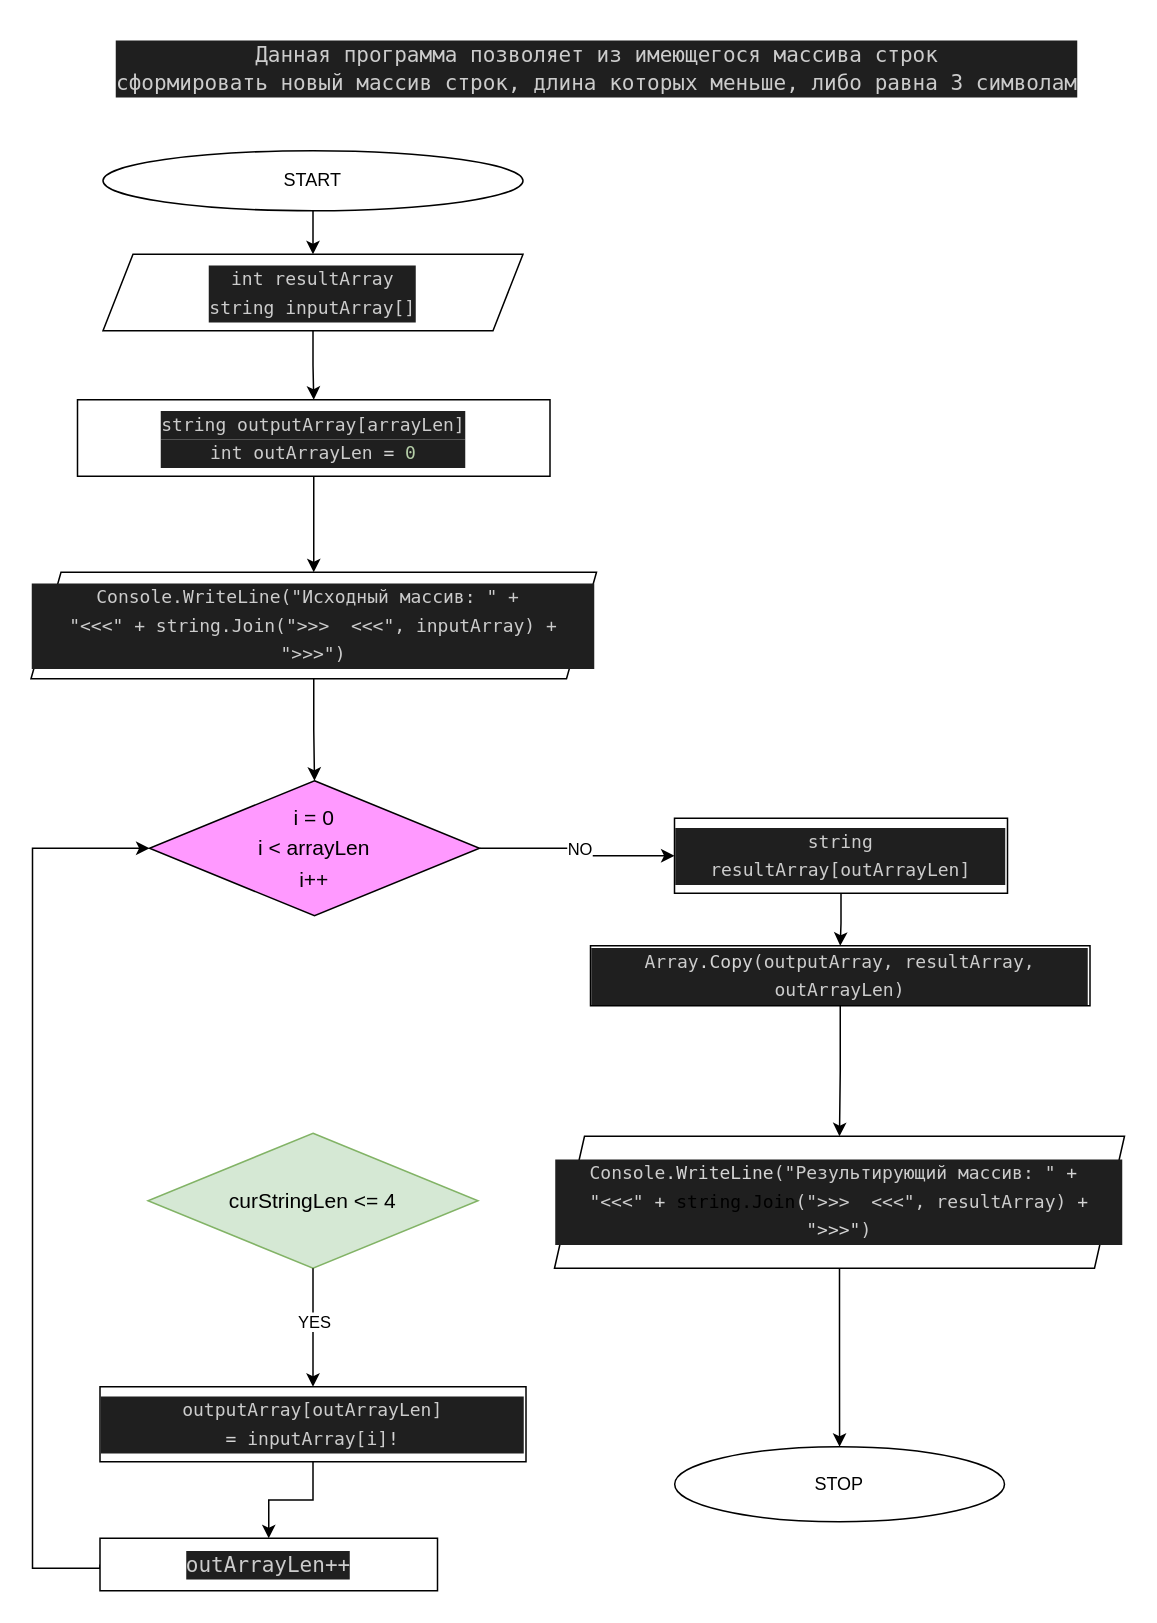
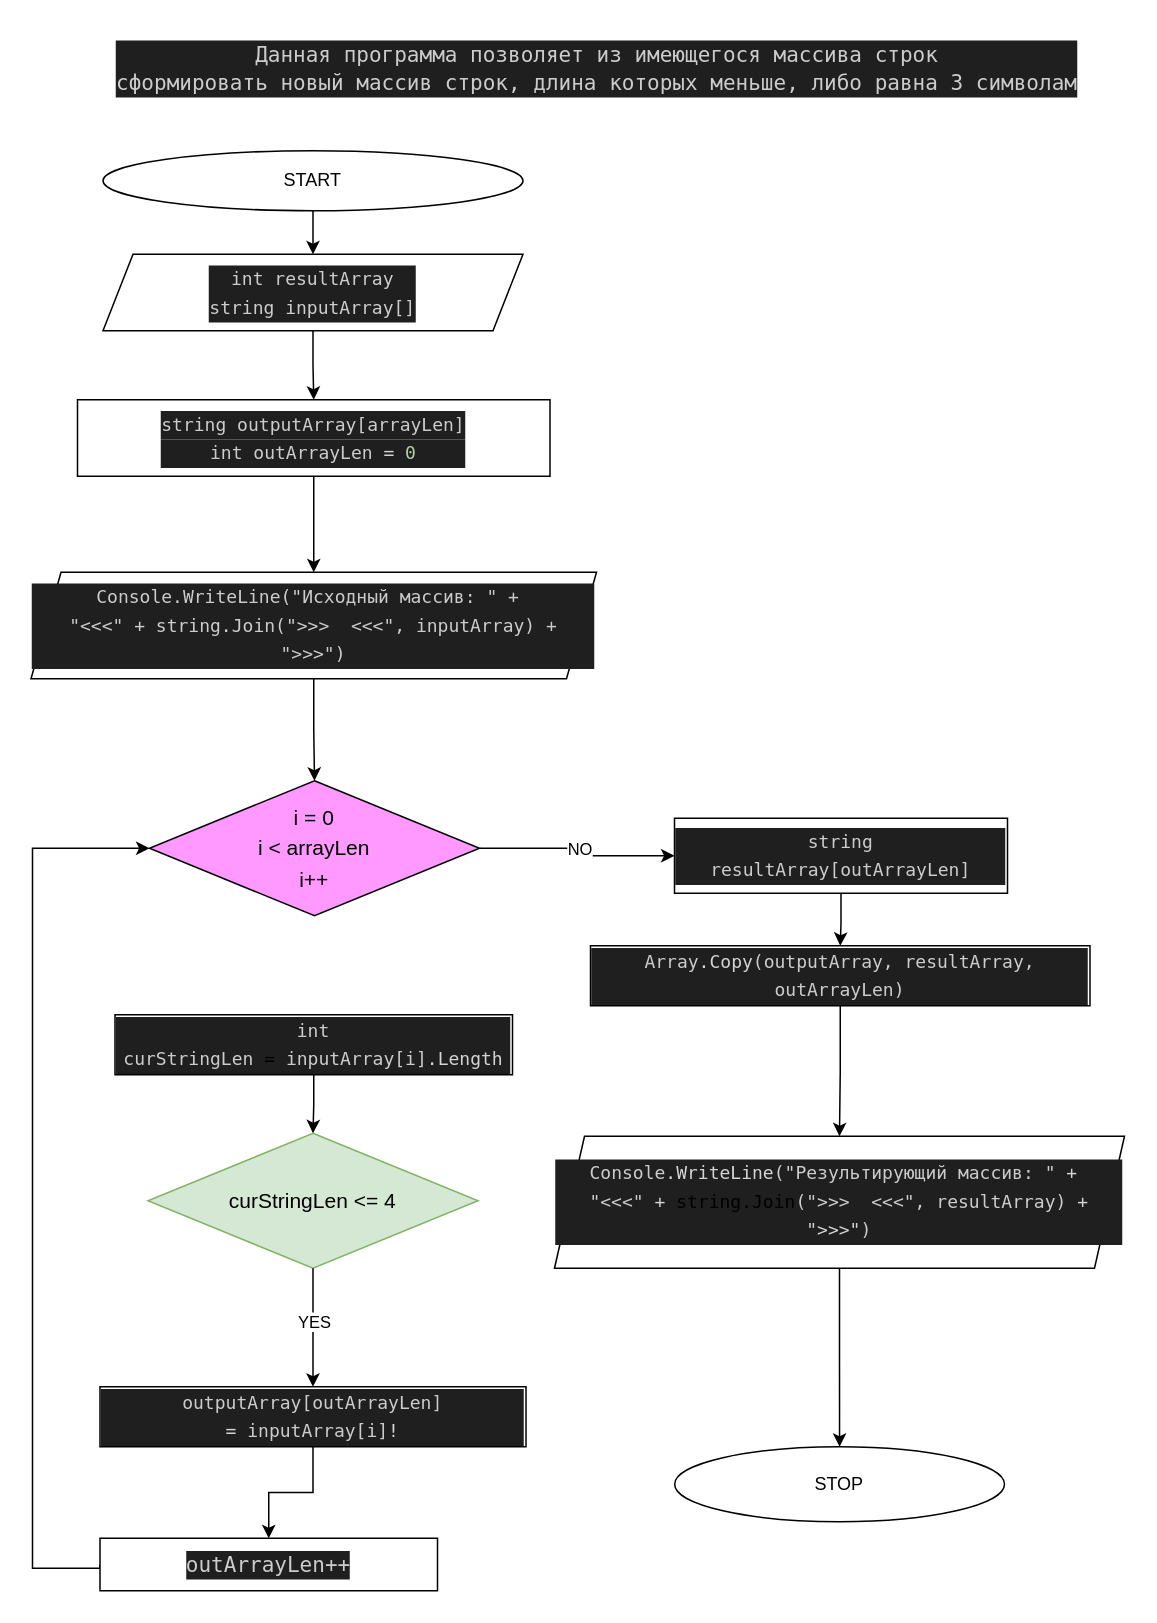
  <mxCell id="0" />
  <mxCell id="1" parent="0" />
  <mxCell id="2" value="START" style="ellipse;whiteSpace=wrap;html=1;" parent="1" vertex="1"><mxGeometry x="68" y="100" width="280" height="40" as="geometry" /></mxCell>
  <mxCell id="3" style="edgeStyle=orthogonalEdgeStyle;rounded=0;orthogonalLoop=1;jettySize=auto;html=1;exitX=0.5;exitY=1;exitDx=0;exitDy=0;entryX=0.5;entryY=0;entryDx=0;entryDy=0;" parent="1" source="29" target="20" edge="1"><mxGeometry relative="1" as="geometry"><mxPoint x="190.18" y="339" as="targetPoint" /></mxGeometry></mxCell>
  <mxCell id="4" value="&lt;div style=&quot;color: rgb(204, 204, 204); background-color: rgb(31, 31, 31); font-family: Consolas, monospace, Consolas, &amp;quot;Courier New&amp;quot;, monospace; line-height: 19px;&quot;&gt;&lt;div style=&quot;line-height: 19px;&quot;&gt;&lt;font style=&quot;font-size: 12px;&quot;&gt;string outputArray[arrayLen]&lt;/font&gt;&lt;/div&gt;&lt;/div&gt;&lt;div style=&quot;color: rgb(204, 204, 204); background-color: rgb(31, 31, 31); font-family: Consolas, monospace, Consolas, &amp;quot;Courier New&amp;quot;, monospace; line-height: 19px;&quot;&gt;&lt;font style=&quot;font-size: 12px;&quot;&gt;int outArrayLen &lt;span style=&quot;color: rgb(212, 212, 212);&quot;&gt;=&lt;/span&gt; &lt;span style=&quot;color: rgb(181, 206, 168);&quot;&gt;0&lt;/span&gt;&lt;/font&gt;&lt;/div&gt;" style="rounded=0;whiteSpace=wrap;html=1;" parent="1" vertex="1"><mxGeometry x="51" y="266" width="315" height="51" as="geometry" /></mxCell>
  <mxCell id="5" style="edgeStyle=orthogonalEdgeStyle;rounded=0;orthogonalLoop=1;jettySize=auto;html=1;entryX=0;entryY=0.5;entryDx=0;entryDy=0;exitX=0;exitY=0.5;exitDx=0;exitDy=0;" edge="1" parent="1" source="25" target="20"><mxGeometry relative="1" as="geometry"><mxPoint x="31" y="1085" as="sourcePoint" /><Array as="points"><mxPoint x="21" y="1045" /><mxPoint x="21" y="565" /></Array></mxGeometry></mxCell>
  <mxCell id="6" style="edgeStyle=orthogonalEdgeStyle;rounded=0;orthogonalLoop=1;jettySize=auto;html=1;entryX=0.5;entryY=0;entryDx=0;entryDy=0;" parent="1" source="7" target="4" edge="1"><mxGeometry relative="1" as="geometry" /></mxCell>
  <mxCell id="7" value="&lt;div style=&quot;color: rgb(204, 204, 204); background-color: rgb(31, 31, 31); line-height: 19px; font-family: Consolas, monospace, Consolas, &amp;quot;Courier New&amp;quot;, monospace;&quot;&gt;&lt;font style=&quot;font-size: 12px;&quot;&gt;int resultArray&lt;/font&gt;&lt;/div&gt;&lt;div style=&quot;color: rgb(204, 204, 204); background-color: rgb(31, 31, 31); line-height: 19px; font-family: Consolas, monospace, Consolas, &amp;quot;Courier New&amp;quot;, monospace;&quot;&gt;&lt;font style=&quot;font-size: 12px;&quot;&gt;string inputArray[]&lt;/font&gt;&lt;/div&gt;" style="shape=parallelogram;perimeter=parallelogramPerimeter;whiteSpace=wrap;html=1;fixedSize=1;" parent="1" vertex="1"><mxGeometry x="68" y="169" width="280" height="51" as="geometry" /></mxCell>
  <mxCell id="8" style="edgeStyle=orthogonalEdgeStyle;rounded=0;orthogonalLoop=1;jettySize=auto;html=1;entryX=0.5;entryY=0;entryDx=0;entryDy=0;" parent="1" source="2" target="7" edge="1"><mxGeometry relative="1" as="geometry" /></mxCell>
  <mxCell id="9" value="&lt;div style=&quot;color: rgb(204, 204, 204); background-color: rgb(31, 31, 31); font-family: Consolas, monospace, Consolas, &amp;quot;Courier New&amp;quot;, monospace; font-size: 14px; line-height: 19px;&quot;&gt;&lt;div&gt;Данная программа позволяет из имеющегося массива строк&lt;/div&gt;&lt;div&gt;сформировать новый массив строк, длина которых меньше, либо равна 3 символам&lt;/div&gt;&lt;/div&gt;" style="text;html=1;align=center;verticalAlign=middle;resizable=0;points=[];autosize=1;strokeColor=none;fillColor=none;fontSize=16;" parent="1" vertex="1"><mxGeometry x="92" y="20" width="610" height="50" as="geometry" /></mxCell>
  <mxCell id="10" value="&lt;font style=&quot;font-size: 14px;&quot;&gt;curStringLen &amp;lt;= 4&lt;/font&gt;" style="rhombus;whiteSpace=wrap;html=1;fillColor=#d5e8d4;strokeColor=#82b366;fontColor=#000000;fontSize=17;" parent="1" vertex="1"><mxGeometry x="98" y="755" width="220" height="90" as="geometry" /></mxCell>
  <mxCell id="11" style="edgeStyle=orthogonalEdgeStyle;rounded=0;orthogonalLoop=1;jettySize=auto;html=1;entryX=0.5;entryY=0;entryDx=0;entryDy=0;" edge="1" parent="1" source="12" target="25"><mxGeometry relative="1" as="geometry"><mxPoint x="210" y="1024" as="targetPoint" /></mxGeometry></mxCell>
- <mxCell id="12" value="&lt;div style=&quot;background-color: rgb(31, 31, 31); font-family: Consolas, monospace, Consolas, &amp;quot;Courier New&amp;quot;, monospace; line-height: 19px;&quot;&gt;&lt;div style=&quot;&quot;&gt;&lt;font style=&quot;font-size: 12px;&quot; color=&quot;#cccccc&quot;&gt;outputArray[outArrayLen] &lt;/font&gt;&lt;span style=&quot;color: rgb(212, 212, 212);&quot;&gt;=&lt;/span&gt;&lt;font style=&quot;font-size: 12px;&quot; color=&quot;#cccccc&quot;&gt;&amp;nbsp;inputArray[i]&lt;/font&gt;&lt;span style=&quot;color: rgb(212, 212, 212);&quot;&gt;!&lt;/span&gt;&lt;/div&gt;&lt;/div&gt;" style="rounded=0;whiteSpace=wrap;html=1;align=center;" parent="1" vertex="1"><mxGeometry x="66" y="924" width="284" height="50" as="geometry" /></mxCell>
+ <mxCell id="12" value="&lt;div style=&quot;background-color: rgb(31, 31, 31); font-family: Consolas, monospace, Consolas, &amp;quot;Courier New&amp;quot;, monospace; line-height: 19px;&quot;&gt;&lt;div style=&quot;&quot;&gt;&lt;font style=&quot;font-size: 12px;&quot; color=&quot;#cccccc&quot;&gt;outputArray[outArrayLen] &lt;/font&gt;&lt;span style=&quot;color: rgb(212, 212, 212);&quot;&gt;=&lt;/span&gt;&lt;font style=&quot;font-size: 12px;&quot; color=&quot;#cccccc&quot;&gt;&amp;nbsp;inputArray[i]&lt;/font&gt;&lt;span style=&quot;color: rgb(212, 212, 212);&quot;&gt;!&lt;/span&gt;&lt;/div&gt;&lt;/div&gt;" style="rounded=0;whiteSpace=wrap;html=1;align=center;" parent="1" vertex="1"><mxGeometry x="66" y="924" width="284" height="40" as="geometry" /></mxCell>
  <mxCell id="13" value="STOP" style="ellipse;whiteSpace=wrap;html=1;" parent="1" vertex="1"><mxGeometry x="449.12" y="964" width="219.88" height="50" as="geometry" /></mxCell>
  <mxCell id="14" style="edgeStyle=orthogonalEdgeStyle;rounded=0;orthogonalLoop=1;jettySize=auto;html=1;entryX=0.5;entryY=0;entryDx=0;entryDy=0;" parent="1" source="15" target="13" edge="1"><mxGeometry relative="1" as="geometry" /></mxCell>
  <mxCell id="15" value="&lt;div style=&quot;background-color: rgb(31, 31, 31); font-family: Consolas, monospace, Consolas, &amp;quot;Courier New&amp;quot;, monospace; line-height: 19px;&quot;&gt;&lt;span style=&quot;color: rgb(204, 204, 204);&quot;&gt;&lt;font style=&quot;font-size: 12px;&quot;&gt;Console&lt;span style=&quot;color: rgb(212, 212, 212);&quot;&gt;.WriteLine&lt;/span&gt;(&quot;Результирующий массив: &quot;&amp;nbsp;&lt;span style=&quot;color: rgb(212, 212, 212);&quot;&gt;+&lt;/span&gt;&amp;nbsp;&lt;/font&gt;&lt;/span&gt;&lt;/div&gt;&lt;div style=&quot;background-color: rgb(31, 31, 31); font-family: Consolas, monospace, Consolas, &amp;quot;Courier New&amp;quot;, monospace; line-height: 19px;&quot;&gt;&lt;font style=&quot;font-size: 12px;&quot;&gt;&lt;span style=&quot;color: rgb(204, 204, 204);&quot;&gt;&quot;&amp;lt;&amp;lt;&amp;lt;&quot;&lt;/span&gt;&lt;font style=&quot;font-size: 12px;&quot; color=&quot;#cccccc&quot;&gt;&amp;nbsp;&lt;/font&gt;&lt;span style=&quot;color: rgb(212, 212, 212);&quot;&gt;+&lt;/span&gt;&amp;nbsp;string.Join&lt;font style=&quot;font-size: 12px;&quot; color=&quot;#cccccc&quot;&gt;(&quot;&amp;gt;&amp;gt;&amp;gt;&amp;nbsp; &amp;lt;&amp;lt;&amp;lt;&quot;&lt;/font&gt;&lt;font style=&quot;font-size: 12px;&quot; color=&quot;#cccccc&quot;&gt;, resultArray&lt;/font&gt;&lt;font style=&quot;font-size: 12px;&quot; color=&quot;#cccccc&quot;&gt;) &lt;/font&gt;&lt;span style=&quot;color: rgb(212, 212, 212);&quot;&gt;+ &quot;&amp;gt;&amp;gt;&amp;gt;&quot;&lt;/span&gt;&lt;font style=&quot;font-size: 12px;&quot; color=&quot;#cccccc&quot;&gt;)&lt;/font&gt;&lt;/font&gt;&lt;/div&gt;" style="shape=parallelogram;perimeter=parallelogramPerimeter;whiteSpace=wrap;html=1;fixedSize=1;" parent="1" vertex="1"><mxGeometry x="369" y="757" width="380" height="88" as="geometry" /></mxCell>
  <mxCell id="16" style="edgeStyle=orthogonalEdgeStyle;rounded=0;orthogonalLoop=1;jettySize=auto;html=1;entryX=0.5;entryY=0;entryDx=0;entryDy=0;" edge="1" parent="1" source="17" target="24"><mxGeometry relative="1" as="geometry" /></mxCell>
  <mxCell id="17" value="&lt;div style=&quot;color: rgb(204, 204, 204); background-color: rgb(31, 31, 31); font-family: Consolas, monospace, Consolas, &amp;quot;Courier New&amp;quot;, monospace; line-height: 19px;&quot;&gt;&lt;font style=&quot;font-size: 12px;&quot;&gt;string resultArray[outArrayLen]&lt;/font&gt;&lt;/div&gt;" style="rounded=0;whiteSpace=wrap;html=1;" parent="1" vertex="1"><mxGeometry x="449" y="545" width="222" height="50" as="geometry" /></mxCell>
  <mxCell id="18" style="edgeStyle=orthogonalEdgeStyle;rounded=0;orthogonalLoop=1;jettySize=auto;html=1;entryX=0;entryY=0.5;entryDx=0;entryDy=0;" edge="1" parent="1" source="20" target="17"><mxGeometry relative="1" as="geometry" /></mxCell>
  <mxCell id="19" value="NO" style="edgeLabel;html=1;align=center;verticalAlign=middle;resizable=0;points=[];" vertex="1" connectable="0" parent="18"><mxGeometry x="-0.159" y="1" relative="1" as="geometry"><mxPoint x="9" y="1" as="offset" /></mxGeometry></mxCell>
  <mxCell id="20" value="&lt;font style=&quot;font-size: 14px;&quot;&gt;i = 0&lt;br&gt;i &amp;lt; arrayLen&lt;br&gt;i++&lt;/font&gt;" style="rhombus;whiteSpace=wrap;html=1;fillColor=#FF99FF;fontColor=#000000;fontSize=17;" vertex="1" parent="1"><mxGeometry x="99" y="520" width="220" height="90" as="geometry" /></mxCell>
  <mxCell id="21" style="edgeStyle=orthogonalEdgeStyle;rounded=0;orthogonalLoop=1;jettySize=auto;html=1;entryX=0.5;entryY=0;entryDx=0;entryDy=0;exitX=0.5;exitY=1;exitDx=0;exitDy=0;" edge="1" parent="1" source="10" target="12"><mxGeometry relative="1" as="geometry"><mxPoint x="129" y="695" as="sourcePoint" /><mxPoint x="129" y="789" as="targetPoint" /></mxGeometry></mxCell>
  <mxCell id="22" value="YES" style="edgeLabel;html=1;align=center;verticalAlign=middle;resizable=0;points=[];" vertex="1" connectable="0" parent="21"><mxGeometry x="-0.291" y="1" relative="1" as="geometry"><mxPoint x="-1" y="7" as="offset" /></mxGeometry></mxCell>
  <mxCell id="23" style="edgeStyle=orthogonalEdgeStyle;rounded=0;orthogonalLoop=1;jettySize=auto;html=1;entryX=0.5;entryY=0;entryDx=0;entryDy=0;" edge="1" parent="1" source="24" target="15"><mxGeometry relative="1" as="geometry" /></mxCell>
  <mxCell id="24" value="&lt;div style=&quot;color: rgb(204, 204, 204); background-color: rgb(31, 31, 31); font-family: Consolas, monospace, Consolas, &amp;quot;Courier New&amp;quot;, monospace; line-height: 19px;&quot;&gt;&lt;div style=&quot;line-height: 19px;&quot;&gt;Array&lt;span style=&quot;color: #d4d4d4;&quot;&gt;.Copy&lt;/span&gt;(outputArray, resultArray, outArrayLen)&lt;/div&gt;&lt;/div&gt;" style="rounded=0;whiteSpace=wrap;html=1;" vertex="1" parent="1"><mxGeometry x="393" y="630" width="333" height="40" as="geometry" /></mxCell>
  <mxCell id="25" value="&lt;div style=&quot;background-color: rgb(31, 31, 31); font-family: Consolas, monospace, Consolas, &amp;quot;Courier New&amp;quot;, monospace; font-size: 14px; line-height: 19px;&quot;&gt;&lt;div style=&quot;&quot;&gt;&lt;font color=&quot;#cccccc&quot;&gt;outArrayLen++&lt;/font&gt;&lt;/div&gt;&lt;/div&gt;" style="rounded=0;whiteSpace=wrap;html=1;align=center;" vertex="1" parent="1"><mxGeometry x="66" y="1025" width="225" height="35" as="geometry" /></mxCell>
+ <mxCell id="26" style="edgeStyle=orthogonalEdgeStyle;rounded=0;orthogonalLoop=1;jettySize=auto;html=1;entryX=0.5;entryY=0;entryDx=0;entryDy=0;" edge="1" parent="1" source="27" target="10"><mxGeometry relative="1" as="geometry" /></mxCell>
+ <mxCell id="27" value="&lt;div style=&quot;background-color: rgb(31, 31, 31); font-family: Consolas, monospace, Consolas, &amp;quot;Courier New&amp;quot;, monospace; line-height: 19px;&quot;&gt;&lt;div style=&quot;&quot;&gt;&lt;font style=&quot;font-size: 12px;&quot; color=&quot;#cccccc&quot;&gt;int curStringLen&amp;nbsp;&lt;/font&gt;=&lt;font style=&quot;font-size: 12px;&quot; color=&quot;#cccccc&quot;&gt;&amp;nbsp;inputArray[i]&lt;/font&gt;&lt;span style=&quot;color: rgb(212, 212, 212);&quot;&gt;.Length&lt;/span&gt;&lt;br&gt;&lt;/div&gt;&lt;/div&gt;" style="rounded=0;whiteSpace=wrap;html=1;align=center;" vertex="1" parent="1"><mxGeometry x="76" y="676" width="265" height="40" as="geometry" /></mxCell>
  <mxCell id="28" value="" style="edgeStyle=orthogonalEdgeStyle;rounded=0;orthogonalLoop=1;jettySize=auto;html=1;exitX=0.5;exitY=1;exitDx=0;exitDy=0;entryX=0.5;entryY=0;entryDx=0;entryDy=0;" edge="1" parent="1" source="4" target="29"><mxGeometry relative="1" as="geometry"><mxPoint x="191" y="317" as="sourcePoint" /><mxPoint x="191" y="520" as="targetPoint" /></mxGeometry></mxCell>
  <mxCell id="29" value="&lt;div style=&quot;background-color: rgb(31, 31, 31); line-height: 19px;&quot;&gt;&lt;font style=&quot;font-size: 12px;&quot; face=&quot;Consolas, monospace, Consolas, Courier New, monospace&quot; color=&quot;#cccccc&quot;&gt;Console.WriteLine(&quot;Исходный массив: &quot; +&amp;nbsp;&lt;/font&gt;&lt;/div&gt;&lt;div style=&quot;background-color: rgb(31, 31, 31); line-height: 19px;&quot;&gt;&lt;font style=&quot;font-size: 12px;&quot; face=&quot;Consolas, monospace, Consolas, Courier New, monospace&quot; color=&quot;#cccccc&quot;&gt;&quot;&amp;lt;&amp;lt;&amp;lt;&quot; + string.Join(&quot;&amp;gt;&amp;gt;&amp;gt;&amp;nbsp; &amp;lt;&amp;lt;&amp;lt;&quot;, inputArray) + &quot;&amp;gt;&amp;gt;&amp;gt;&quot;)&lt;/font&gt;&lt;br&gt;&lt;/div&gt;" style="shape=parallelogram;perimeter=parallelogramPerimeter;whiteSpace=wrap;html=1;fixedSize=1;" vertex="1" parent="1"><mxGeometry x="20" y="381" width="377" height="71" as="geometry" /></mxCell>
